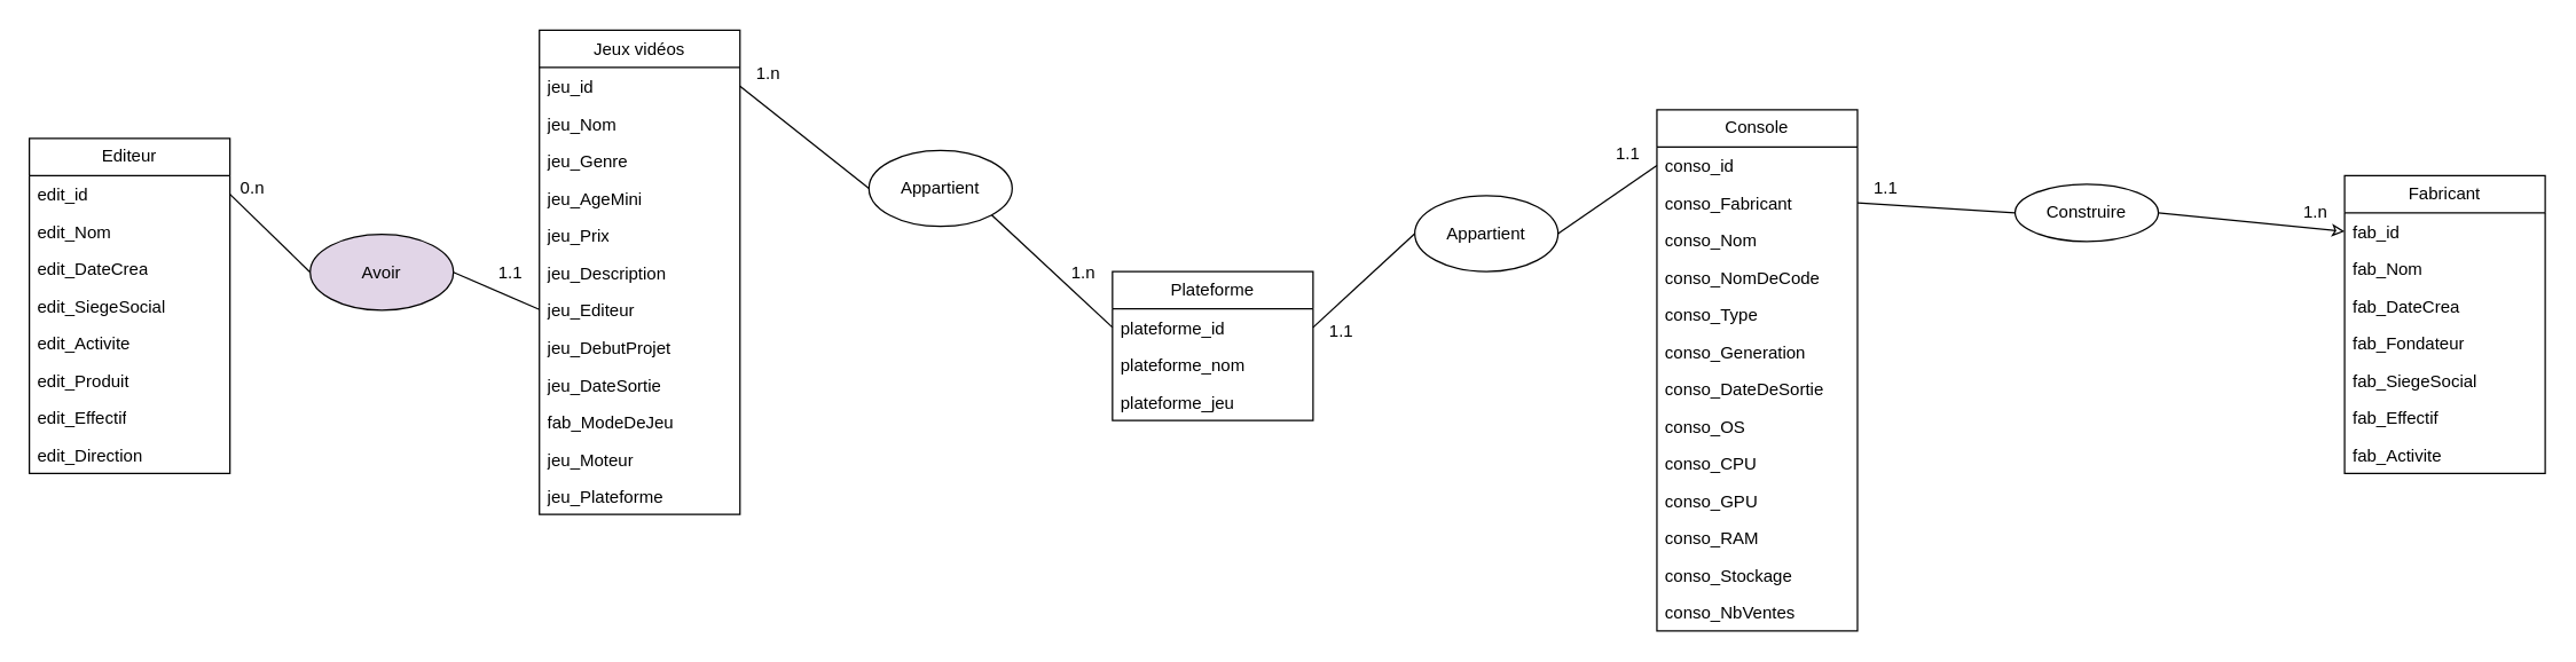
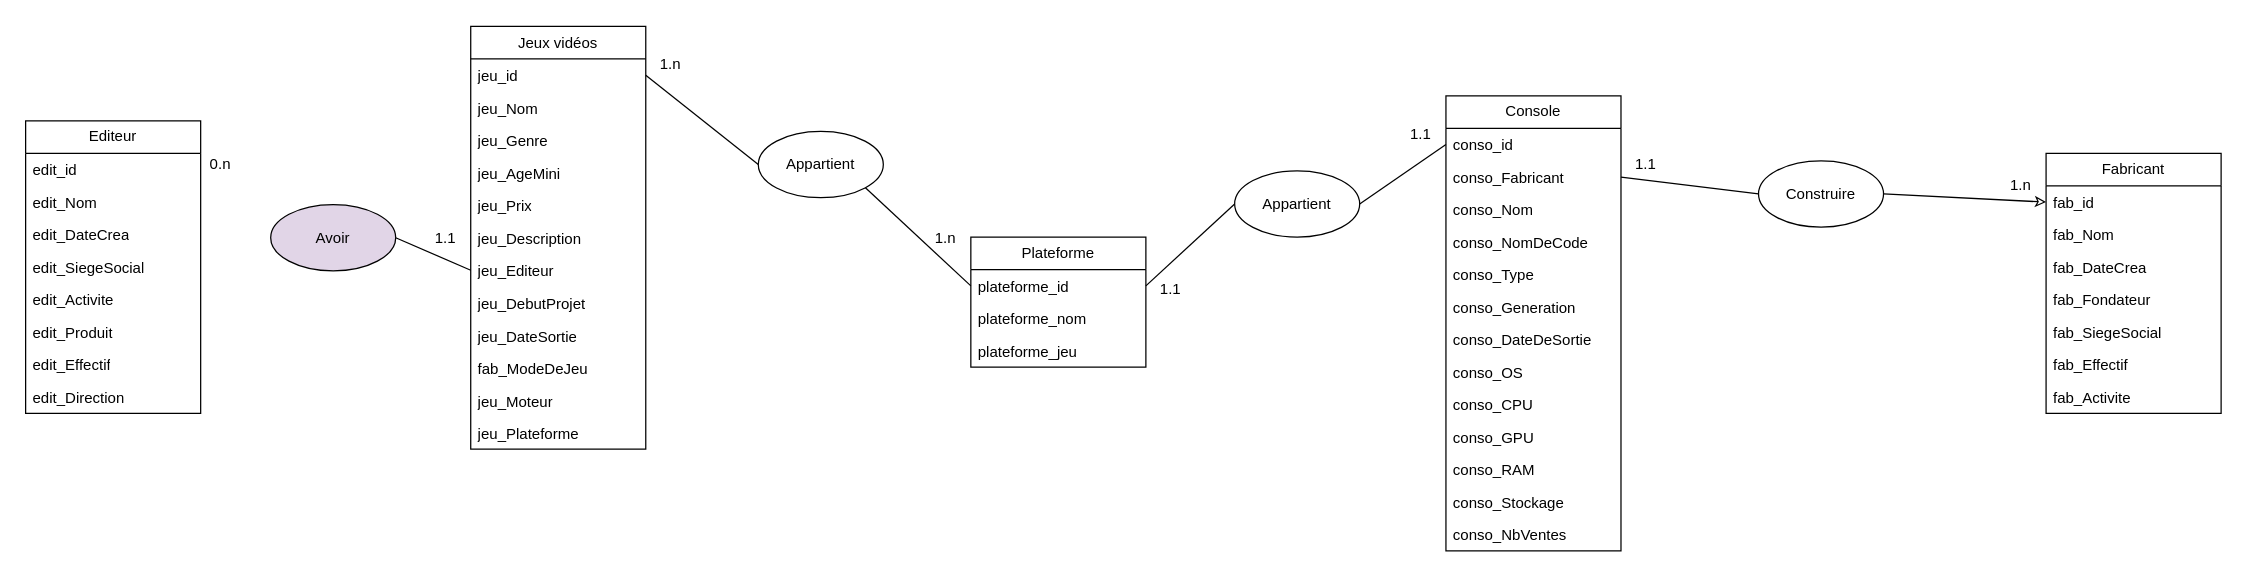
  <mxCell id="0" />
  <mxCell id="1" parent="0" />
  <mxCell id="2" value="Jeux vidéos" style="swimlane;fontStyle=0;childLayout=stackLayout;horizontal=1;startSize=26;fillColor=none;horizontalStack=0;resizeParent=1;resizeParentMax=0;resizeLast=0;collapsible=1;marginBottom=0;whiteSpace=wrap;html=1;" vertex="1" parent="1"><mxGeometry x="376" y="20.5" width="140" height="338" as="geometry" /></mxCell>
  <mxCell id="3" value="jeu_id" style="text;strokeColor=none;fillColor=none;align=left;verticalAlign=top;spacingLeft=4;spacingRight=4;overflow=hidden;rotatable=0;points=[[0,0.5],[1,0.5]];portConstraint=eastwest;whiteSpace=wrap;html=1;" vertex="1" parent="2"><mxGeometry y="26" width="140" height="26" as="geometry" /></mxCell>
  <mxCell id="4" value="jeu_Nom" style="text;strokeColor=none;fillColor=none;align=left;verticalAlign=top;spacingLeft=4;spacingRight=4;overflow=hidden;rotatable=0;points=[[0,0.5],[1,0.5]];portConstraint=eastwest;whiteSpace=wrap;html=1;" vertex="1" parent="2"><mxGeometry y="52" width="140" height="26" as="geometry" /></mxCell>
  <mxCell id="5" value="jeu_Genre" style="text;strokeColor=none;fillColor=none;align=left;verticalAlign=top;spacingLeft=4;spacingRight=4;overflow=hidden;rotatable=0;points=[[0,0.5],[1,0.5]];portConstraint=eastwest;whiteSpace=wrap;html=1;" vertex="1" parent="2"><mxGeometry y="78" width="140" height="26" as="geometry" /></mxCell>
  <mxCell id="6" value="jeu_AgeMini" style="text;strokeColor=none;fillColor=none;align=left;verticalAlign=top;spacingLeft=4;spacingRight=4;overflow=hidden;rotatable=0;points=[[0,0.5],[1,0.5]];portConstraint=eastwest;whiteSpace=wrap;html=1;" vertex="1" parent="2"><mxGeometry y="104" width="140" height="26" as="geometry" /></mxCell>
  <mxCell id="7" value="jeu_Prix" style="text;strokeColor=none;fillColor=none;align=left;verticalAlign=top;spacingLeft=4;spacingRight=4;overflow=hidden;rotatable=0;points=[[0,0.5],[1,0.5]];portConstraint=eastwest;whiteSpace=wrap;html=1;" vertex="1" parent="2"><mxGeometry y="130" width="140" height="26" as="geometry" /></mxCell>
  <mxCell id="8" value="jeu_Description" style="text;strokeColor=none;fillColor=none;align=left;verticalAlign=top;spacingLeft=4;spacingRight=4;overflow=hidden;rotatable=0;points=[[0,0.5],[1,0.5]];portConstraint=eastwest;whiteSpace=wrap;html=1;" vertex="1" parent="2"><mxGeometry y="156" width="140" height="26" as="geometry" /></mxCell>
  <mxCell id="9" value="jeu_Editeur" style="text;strokeColor=none;fillColor=none;align=left;verticalAlign=top;spacingLeft=4;spacingRight=4;overflow=hidden;rotatable=0;points=[[0,0.5],[1,0.5]];portConstraint=eastwest;whiteSpace=wrap;html=1;" vertex="1" parent="2"><mxGeometry y="182" width="140" height="26" as="geometry" /></mxCell>
  <mxCell id="10" value="jeu_DebutProjet" style="text;strokeColor=none;fillColor=none;align=left;verticalAlign=top;spacingLeft=4;spacingRight=4;overflow=hidden;rotatable=0;points=[[0,0.5],[1,0.5]];portConstraint=eastwest;whiteSpace=wrap;html=1;" vertex="1" parent="2"><mxGeometry y="208" width="140" height="26" as="geometry" /></mxCell>
  <mxCell id="11" value="jeu_DateSortie" style="text;strokeColor=none;fillColor=none;align=left;verticalAlign=top;spacingLeft=4;spacingRight=4;overflow=hidden;rotatable=0;points=[[0,0.5],[1,0.5]];portConstraint=eastwest;whiteSpace=wrap;html=1;" vertex="1" parent="2"><mxGeometry y="234" width="140" height="26" as="geometry" /></mxCell>
  <mxCell id="12" value="fab_ModeDeJeu" style="text;strokeColor=none;fillColor=none;align=left;verticalAlign=top;spacingLeft=4;spacingRight=4;overflow=hidden;rotatable=0;points=[[0,0.5],[1,0.5]];portConstraint=eastwest;whiteSpace=wrap;html=1;" vertex="1" parent="2"><mxGeometry y="260" width="140" height="26" as="geometry" /></mxCell>
  <mxCell id="13" value="jeu_Moteur" style="text;strokeColor=none;fillColor=none;align=left;verticalAlign=top;spacingLeft=4;spacingRight=4;overflow=hidden;rotatable=0;points=[[0,0.5],[1,0.5]];portConstraint=eastwest;whiteSpace=wrap;html=1;" vertex="1" parent="2"><mxGeometry y="286" width="140" height="26" as="geometry" /></mxCell>
  <mxCell id="14" value="jeu_Plateforme" style="text;strokeColor=none;fillColor=none;align=left;verticalAlign=top;spacingLeft=4;spacingRight=4;overflow=hidden;rotatable=0;points=[[0,0.5],[1,0.5]];portConstraint=eastwest;whiteSpace=wrap;html=1;" vertex="1" parent="2"><mxGeometry y="312" width="140" height="26" as="geometry" /></mxCell>
  <mxCell id="15" value="Console" style="swimlane;fontStyle=0;childLayout=stackLayout;horizontal=1;startSize=26;fillColor=none;horizontalStack=0;resizeParent=1;resizeParentMax=0;resizeLast=0;collapsible=1;marginBottom=0;whiteSpace=wrap;html=1;" vertex="1" parent="1"><mxGeometry x="1156" y="76" width="140" height="364" as="geometry" /></mxCell>
  <mxCell id="16" value="conso_id" style="text;strokeColor=none;fillColor=none;align=left;verticalAlign=top;spacingLeft=4;spacingRight=4;overflow=hidden;rotatable=0;points=[[0,0.5],[1,0.5]];portConstraint=eastwest;whiteSpace=wrap;html=1;" vertex="1" parent="15"><mxGeometry y="26" width="140" height="26" as="geometry" /></mxCell>
  <mxCell id="17" value="conso_Fabricant" style="text;strokeColor=none;fillColor=none;align=left;verticalAlign=top;spacingLeft=4;spacingRight=4;overflow=hidden;rotatable=0;points=[[0,0.5],[1,0.5]];portConstraint=eastwest;whiteSpace=wrap;html=1;" vertex="1" parent="15"><mxGeometry y="52" width="140" height="26" as="geometry" /></mxCell>
  <mxCell id="18" value="conso_Nom" style="text;strokeColor=none;fillColor=none;align=left;verticalAlign=top;spacingLeft=4;spacingRight=4;overflow=hidden;rotatable=0;points=[[0,0.5],[1,0.5]];portConstraint=eastwest;whiteSpace=wrap;html=1;" vertex="1" parent="15"><mxGeometry y="78" width="140" height="26" as="geometry" /></mxCell>
  <mxCell id="19" value="conso_NomDeCode" style="text;strokeColor=none;fillColor=none;align=left;verticalAlign=top;spacingLeft=4;spacingRight=4;overflow=hidden;rotatable=0;points=[[0,0.5],[1,0.5]];portConstraint=eastwest;whiteSpace=wrap;html=1;" vertex="1" parent="15"><mxGeometry y="104" width="140" height="26" as="geometry" /></mxCell>
  <mxCell id="20" value="conso_Type" style="text;strokeColor=none;fillColor=none;align=left;verticalAlign=top;spacingLeft=4;spacingRight=4;overflow=hidden;rotatable=0;points=[[0,0.5],[1,0.5]];portConstraint=eastwest;whiteSpace=wrap;html=1;" vertex="1" parent="15"><mxGeometry y="130" width="140" height="26" as="geometry" /></mxCell>
  <mxCell id="21" value="conso_Generation" style="text;strokeColor=none;fillColor=none;align=left;verticalAlign=top;spacingLeft=4;spacingRight=4;overflow=hidden;rotatable=0;points=[[0,0.5],[1,0.5]];portConstraint=eastwest;whiteSpace=wrap;html=1;" vertex="1" parent="15"><mxGeometry y="156" width="140" height="26" as="geometry" /></mxCell>
  <mxCell id="22" value="conso_DateDeSortie" style="text;strokeColor=none;fillColor=none;align=left;verticalAlign=top;spacingLeft=4;spacingRight=4;overflow=hidden;rotatable=0;points=[[0,0.5],[1,0.5]];portConstraint=eastwest;whiteSpace=wrap;html=1;" vertex="1" parent="15"><mxGeometry y="182" width="140" height="26" as="geometry" /></mxCell>
  <mxCell id="23" value="conso_OS" style="text;strokeColor=none;fillColor=none;align=left;verticalAlign=top;spacingLeft=4;spacingRight=4;overflow=hidden;rotatable=0;points=[[0,0.5],[1,0.5]];portConstraint=eastwest;whiteSpace=wrap;html=1;" vertex="1" parent="15"><mxGeometry y="208" width="140" height="26" as="geometry" /></mxCell>
  <mxCell id="24" value="conso_CPU" style="text;strokeColor=none;fillColor=none;align=left;verticalAlign=top;spacingLeft=4;spacingRight=4;overflow=hidden;rotatable=0;points=[[0,0.5],[1,0.5]];portConstraint=eastwest;whiteSpace=wrap;html=1;" vertex="1" parent="15"><mxGeometry y="234" width="140" height="26" as="geometry" /></mxCell>
  <mxCell id="25" value="conso_GPU" style="text;strokeColor=none;fillColor=none;align=left;verticalAlign=top;spacingLeft=4;spacingRight=4;overflow=hidden;rotatable=0;points=[[0,0.5],[1,0.5]];portConstraint=eastwest;whiteSpace=wrap;html=1;" vertex="1" parent="15"><mxGeometry y="260" width="140" height="26" as="geometry" /></mxCell>
  <mxCell id="26" value="conso_RAM" style="text;strokeColor=none;fillColor=none;align=left;verticalAlign=top;spacingLeft=4;spacingRight=4;overflow=hidden;rotatable=0;points=[[0,0.5],[1,0.5]];portConstraint=eastwest;whiteSpace=wrap;html=1;" vertex="1" parent="15"><mxGeometry y="286" width="140" height="26" as="geometry" /></mxCell>
  <mxCell id="27" value="conso_Stockage" style="text;strokeColor=none;fillColor=none;align=left;verticalAlign=top;spacingLeft=4;spacingRight=4;overflow=hidden;rotatable=0;points=[[0,0.5],[1,0.5]];portConstraint=eastwest;whiteSpace=wrap;html=1;" vertex="1" parent="15"><mxGeometry y="312" width="140" height="26" as="geometry" /></mxCell>
  <mxCell id="28" value="conso_NbVentes" style="text;strokeColor=none;fillColor=none;align=left;verticalAlign=top;spacingLeft=4;spacingRight=4;overflow=hidden;rotatable=0;points=[[0,0.5],[1,0.5]];portConstraint=eastwest;whiteSpace=wrap;html=1;" vertex="1" parent="15"><mxGeometry y="338" width="140" height="26" as="geometry" /></mxCell>
  <mxCell id="29" value="Fabricant" style="swimlane;fontStyle=0;childLayout=stackLayout;horizontal=1;startSize=26;fillColor=none;horizontalStack=0;resizeParent=1;resizeParentMax=0;resizeLast=0;collapsible=1;marginBottom=0;whiteSpace=wrap;html=1;" vertex="1" parent="1"><mxGeometry x="1636" y="122" width="140" height="208" as="geometry" /></mxCell>
  <mxCell id="30" value="fab_id" style="text;strokeColor=none;fillColor=none;align=left;verticalAlign=top;spacingLeft=4;spacingRight=4;overflow=hidden;rotatable=0;points=[[0,0.5],[1,0.5]];portConstraint=eastwest;whiteSpace=wrap;html=1;" vertex="1" parent="29"><mxGeometry y="26" width="140" height="26" as="geometry" /></mxCell>
  <mxCell id="31" value="fab_Nom" style="text;strokeColor=none;fillColor=none;align=left;verticalAlign=top;spacingLeft=4;spacingRight=4;overflow=hidden;rotatable=0;points=[[0,0.5],[1,0.5]];portConstraint=eastwest;whiteSpace=wrap;html=1;" vertex="1" parent="29"><mxGeometry y="52" width="140" height="26" as="geometry" /></mxCell>
  <mxCell id="32" value="fab_DateCrea" style="text;strokeColor=none;fillColor=none;align=left;verticalAlign=top;spacingLeft=4;spacingRight=4;overflow=hidden;rotatable=0;points=[[0,0.5],[1,0.5]];portConstraint=eastwest;whiteSpace=wrap;html=1;" vertex="1" parent="29"><mxGeometry y="78" width="140" height="26" as="geometry" /></mxCell>
  <mxCell id="33" value="fab_Fondateur" style="text;strokeColor=none;fillColor=none;align=left;verticalAlign=top;spacingLeft=4;spacingRight=4;overflow=hidden;rotatable=0;points=[[0,0.5],[1,0.5]];portConstraint=eastwest;whiteSpace=wrap;html=1;" vertex="1" parent="29"><mxGeometry y="104" width="140" height="26" as="geometry" /></mxCell>
  <mxCell id="34" value="fab_SiegeSocial" style="text;strokeColor=none;fillColor=none;align=left;verticalAlign=top;spacingLeft=4;spacingRight=4;overflow=hidden;rotatable=0;points=[[0,0.5],[1,0.5]];portConstraint=eastwest;whiteSpace=wrap;html=1;" vertex="1" parent="29"><mxGeometry y="130" width="140" height="26" as="geometry" /></mxCell>
  <mxCell id="35" value="fab_Effectif" style="text;strokeColor=none;fillColor=none;align=left;verticalAlign=top;spacingLeft=4;spacingRight=4;overflow=hidden;rotatable=0;points=[[0,0.5],[1,0.5]];portConstraint=eastwest;whiteSpace=wrap;html=1;" vertex="1" parent="29"><mxGeometry y="156" width="140" height="26" as="geometry" /></mxCell>
  <mxCell id="36" value="fab_Activite" style="text;strokeColor=none;fillColor=none;align=left;verticalAlign=top;spacingLeft=4;spacingRight=4;overflow=hidden;rotatable=0;points=[[0,0.5],[1,0.5]];portConstraint=eastwest;whiteSpace=wrap;html=1;" vertex="1" parent="29"><mxGeometry y="182" width="140" height="26" as="geometry" /></mxCell>
  <mxCell id="37" value="Editeur" style="swimlane;fontStyle=0;childLayout=stackLayout;horizontal=1;startSize=26;fillColor=none;horizontalStack=0;resizeParent=1;resizeParentMax=0;resizeLast=0;collapsible=1;marginBottom=0;whiteSpace=wrap;html=1;" vertex="1" parent="1"><mxGeometry x="20" y="96" width="140" height="234" as="geometry" /></mxCell>
  <mxCell id="38" value="edit_id" style="text;strokeColor=none;fillColor=none;align=left;verticalAlign=top;spacingLeft=4;spacingRight=4;overflow=hidden;rotatable=0;points=[[0,0.5],[1,0.5]];portConstraint=eastwest;whiteSpace=wrap;html=1;" vertex="1" parent="37"><mxGeometry y="26" width="140" height="26" as="geometry" /></mxCell>
  <mxCell id="39" value="edit_Nom" style="text;strokeColor=none;fillColor=none;align=left;verticalAlign=top;spacingLeft=4;spacingRight=4;overflow=hidden;rotatable=0;points=[[0,0.5],[1,0.5]];portConstraint=eastwest;whiteSpace=wrap;html=1;" vertex="1" parent="37"><mxGeometry y="52" width="140" height="26" as="geometry" /></mxCell>
  <mxCell id="40" value="edit_DateCrea" style="text;strokeColor=none;fillColor=none;align=left;verticalAlign=top;spacingLeft=4;spacingRight=4;overflow=hidden;rotatable=0;points=[[0,0.5],[1,0.5]];portConstraint=eastwest;whiteSpace=wrap;html=1;" vertex="1" parent="37"><mxGeometry y="78" width="140" height="26" as="geometry" /></mxCell>
  <mxCell id="41" value="edit_SiegeSocial" style="text;strokeColor=none;fillColor=none;align=left;verticalAlign=top;spacingLeft=4;spacingRight=4;overflow=hidden;rotatable=0;points=[[0,0.5],[1,0.5]];portConstraint=eastwest;whiteSpace=wrap;html=1;" vertex="1" parent="37"><mxGeometry y="104" width="140" height="26" as="geometry" /></mxCell>
  <mxCell id="42" value="edit_Activite" style="text;strokeColor=none;fillColor=none;align=left;verticalAlign=top;spacingLeft=4;spacingRight=4;overflow=hidden;rotatable=0;points=[[0,0.5],[1,0.5]];portConstraint=eastwest;whiteSpace=wrap;html=1;" vertex="1" parent="37"><mxGeometry y="130" width="140" height="26" as="geometry" /></mxCell>
  <mxCell id="43" value="edit_Produit" style="text;strokeColor=none;fillColor=none;align=left;verticalAlign=top;spacingLeft=4;spacingRight=4;overflow=hidden;rotatable=0;points=[[0,0.5],[1,0.5]];portConstraint=eastwest;whiteSpace=wrap;html=1;" vertex="1" parent="37"><mxGeometry y="156" width="140" height="26" as="geometry" /></mxCell>
  <mxCell id="44" value="edit_Effectif" style="text;strokeColor=none;fillColor=none;align=left;verticalAlign=top;spacingLeft=4;spacingRight=4;overflow=hidden;rotatable=0;points=[[0,0.5],[1,0.5]];portConstraint=eastwest;whiteSpace=wrap;html=1;" vertex="1" parent="37"><mxGeometry y="182" width="140" height="26" as="geometry" /></mxCell>
  <mxCell id="45" value="edit_Direction" style="text;strokeColor=none;fillColor=none;align=left;verticalAlign=top;spacingLeft=4;spacingRight=4;overflow=hidden;rotatable=0;points=[[0,0.5],[1,0.5]];portConstraint=eastwest;whiteSpace=wrap;html=1;" vertex="1" parent="37"><mxGeometry y="208" width="140" height="26" as="geometry" /></mxCell>
  <mxCell id="46" style="rounded=0;orthogonalLoop=1;jettySize=auto;html=1;entryX=0;entryY=0.5;entryDx=0;entryDy=0;exitX=1;exitY=0.5;exitDx=0;exitDy=0;endArrow=classic;endFill=0;" edge="1" parent="1" source="61" target="30"><mxGeometry relative="1" as="geometry"><mxPoint x="1046" y="106" as="sourcePoint" /></mxGeometry></mxCell>
- <mxCell id="47" style="rounded=0;orthogonalLoop=1;jettySize=auto;html=1;exitX=0;exitY=0.5;exitDx=0;exitDy=0;entryX=1;entryY=0.5;entryDx=0;entryDy=0;endArrow=none;endFill=0;" edge="1" parent="1" source="55" target="38"><mxGeometry relative="1" as="geometry" /></mxCell>
  <mxCell id="48" value="Plateforme" style="swimlane;fontStyle=0;childLayout=stackLayout;horizontal=1;startSize=26;fillColor=none;horizontalStack=0;resizeParent=1;resizeParentMax=0;resizeLast=0;collapsible=1;marginBottom=0;whiteSpace=wrap;html=1;" vertex="1" parent="1"><mxGeometry x="776" y="189" width="140" height="104" as="geometry" /></mxCell>
  <mxCell id="49" value="plateforme_id" style="text;strokeColor=none;fillColor=none;align=left;verticalAlign=top;spacingLeft=4;spacingRight=4;overflow=hidden;rotatable=0;points=[[0,0.5],[1,0.5]];portConstraint=eastwest;whiteSpace=wrap;html=1;" vertex="1" parent="48"><mxGeometry y="26" width="140" height="26" as="geometry" /></mxCell>
  <mxCell id="50" value="plateforme_nom" style="text;strokeColor=none;fillColor=none;align=left;verticalAlign=top;spacingLeft=4;spacingRight=4;overflow=hidden;rotatable=0;points=[[0,0.5],[1,0.5]];portConstraint=eastwest;whiteSpace=wrap;html=1;" vertex="1" parent="48"><mxGeometry y="52" width="140" height="26" as="geometry" /></mxCell>
  <mxCell id="51" value="plateforme_jeu" style="text;strokeColor=none;fillColor=none;align=left;verticalAlign=top;spacingLeft=4;spacingRight=4;overflow=hidden;rotatable=0;points=[[0,0.5],[1,0.5]];portConstraint=eastwest;whiteSpace=wrap;html=1;" vertex="1" parent="48"><mxGeometry y="78" width="140" height="26" as="geometry" /></mxCell>
  <mxCell id="52" style="rounded=0;orthogonalLoop=1;jettySize=auto;html=1;entryX=0;entryY=0.5;entryDx=0;entryDy=0;exitX=1;exitY=0.5;exitDx=0;exitDy=0;endArrow=none;endFill=0;" edge="1" parent="1" source="59" target="16"><mxGeometry relative="1" as="geometry" /></mxCell>
  <mxCell id="53" style="rounded=0;orthogonalLoop=1;jettySize=auto;html=1;entryX=1;entryY=0.5;entryDx=0;entryDy=0;exitX=0;exitY=0.5;exitDx=0;exitDy=0;endArrow=none;endFill=0;" edge="1" parent="1" source="57" target="3"><mxGeometry relative="1" as="geometry" /></mxCell>
  <mxCell id="54" value="" style="rounded=0;orthogonalLoop=1;jettySize=auto;html=1;exitX=0;exitY=0.5;exitDx=0;exitDy=0;entryX=1;entryY=0.5;entryDx=0;entryDy=0;endArrow=none;endFill=0;" edge="1" parent="1" source="9" target="55"><mxGeometry relative="1" as="geometry"><mxPoint x="396" y="241" as="sourcePoint" /><mxPoint x="160" y="135" as="targetPoint" /></mxGeometry></mxCell>
  <mxCell id="55" value="Avoir" style="ellipse;whiteSpace=wrap;html=1;fillColor=#e1d5e7;" vertex="1" parent="1"><mxGeometry x="216" y="163" width="100" height="53" as="geometry" /></mxCell>
  <mxCell id="56" value="" style="rounded=0;orthogonalLoop=1;jettySize=auto;html=1;entryX=1;entryY=1;entryDx=0;entryDy=0;exitX=0;exitY=0.5;exitDx=0;exitDy=0;endArrow=none;endFill=0;" edge="1" parent="1" source="49" target="57"><mxGeometry relative="1" as="geometry"><mxPoint x="656" y="185" as="sourcePoint" /><mxPoint x="516" y="60" as="targetPoint" /></mxGeometry></mxCell>
  <mxCell id="57" value="Appartient" style="ellipse;whiteSpace=wrap;html=1;" vertex="1" parent="1"><mxGeometry x="606" y="104.5" width="100" height="53" as="geometry" /></mxCell>
  <mxCell id="58" value="" style="rounded=0;orthogonalLoop=1;jettySize=auto;html=1;entryX=0;entryY=0.5;entryDx=0;entryDy=0;exitX=1;exitY=0.5;exitDx=0;exitDy=0;endArrow=none;endFill=0;" edge="1" parent="1" source="49" target="59"><mxGeometry relative="1" as="geometry"><mxPoint x="796" y="185" as="sourcePoint" /><mxPoint x="906" y="85" as="targetPoint" /></mxGeometry></mxCell>
  <mxCell id="59" value="Appartient" style="ellipse;whiteSpace=wrap;html=1;" vertex="1" parent="1"><mxGeometry x="987" y="136" width="100" height="53" as="geometry" /></mxCell>
  <mxCell id="60" value="" style="rounded=0;orthogonalLoop=1;jettySize=auto;html=1;entryX=0;entryY=0.5;entryDx=0;entryDy=0;exitX=1;exitY=0.5;exitDx=0;exitDy=0;endArrow=none;endFill=0;" edge="1" parent="1" source="17" target="61"><mxGeometry relative="1" as="geometry"><mxPoint x="1296" y="141" as="sourcePoint" /><mxPoint x="1636" y="161" as="targetPoint" /></mxGeometry></mxCell>
- <mxCell id="61" value="Construire" style="ellipse;whiteSpace=wrap;html=1;" vertex="1" parent="1"><mxGeometry x="1406" y="128" width="100" height="40" as="geometry" /></mxCell>
+ <mxCell id="61" value="Construire" style="ellipse;whiteSpace=wrap;html=1;" vertex="1" parent="1"><mxGeometry x="1406" y="128" width="100" height="53" as="geometry" /></mxCell>
  <mxCell id="62" value="0.n" style="text;html=1;strokeColor=none;fillColor=none;align=center;verticalAlign=middle;whiteSpace=wrap;rounded=0;" vertex="1" parent="1"><mxGeometry x="146" y="116" width="60" height="30" as="geometry" /></mxCell>
  <mxCell id="63" value="1.1" style="text;html=1;strokeColor=none;fillColor=none;align=center;verticalAlign=middle;whiteSpace=wrap;rounded=0;" vertex="1" parent="1"><mxGeometry x="326" y="174.5" width="60" height="30" as="geometry" /></mxCell>
  <mxCell id="64" value="1.n" style="text;html=1;strokeColor=none;fillColor=none;align=center;verticalAlign=middle;whiteSpace=wrap;rounded=0;" vertex="1" parent="1"><mxGeometry x="506" y="36" width="60" height="30" as="geometry" /></mxCell>
  <mxCell id="65" value="1.n" style="text;html=1;strokeColor=none;fillColor=none;align=center;verticalAlign=middle;whiteSpace=wrap;rounded=0;" vertex="1" parent="1"><mxGeometry x="726" y="174.5" width="60" height="30" as="geometry" /></mxCell>
  <mxCell id="66" value="1.1" style="text;html=1;strokeColor=none;fillColor=none;align=center;verticalAlign=middle;whiteSpace=wrap;rounded=0;" vertex="1" parent="1"><mxGeometry x="906" y="216" width="60" height="30" as="geometry" /></mxCell>
  <mxCell id="67" value="1.1" style="text;html=1;strokeColor=none;fillColor=none;align=center;verticalAlign=middle;whiteSpace=wrap;rounded=0;" vertex="1" parent="1"><mxGeometry x="1106" y="92" width="60" height="30" as="geometry" /></mxCell>
  <mxCell id="68" value="1.1" style="text;html=1;strokeColor=none;fillColor=none;align=center;verticalAlign=middle;whiteSpace=wrap;rounded=0;" vertex="1" parent="1"><mxGeometry x="1286" y="116" width="60" height="30" as="geometry" /></mxCell>
  <mxCell id="69" value="1.n" style="text;html=1;strokeColor=none;fillColor=none;align=center;verticalAlign=middle;whiteSpace=wrap;rounded=0;" vertex="1" parent="1"><mxGeometry x="1586" y="133" width="60" height="30" as="geometry" /></mxCell>
